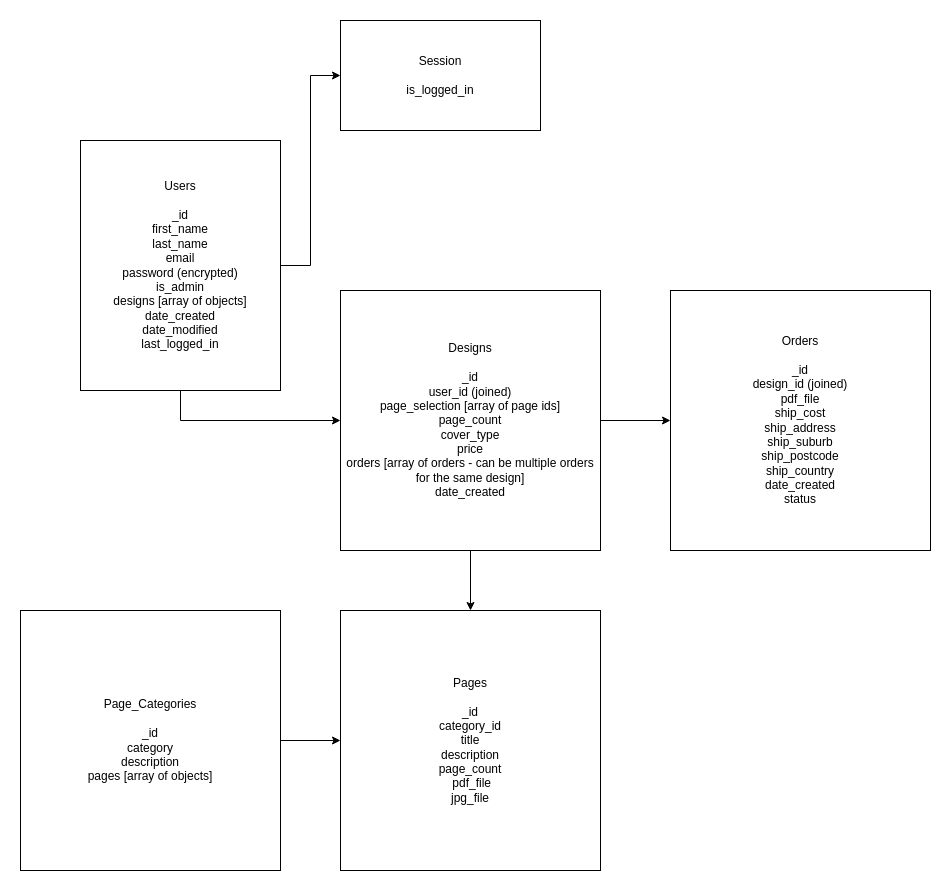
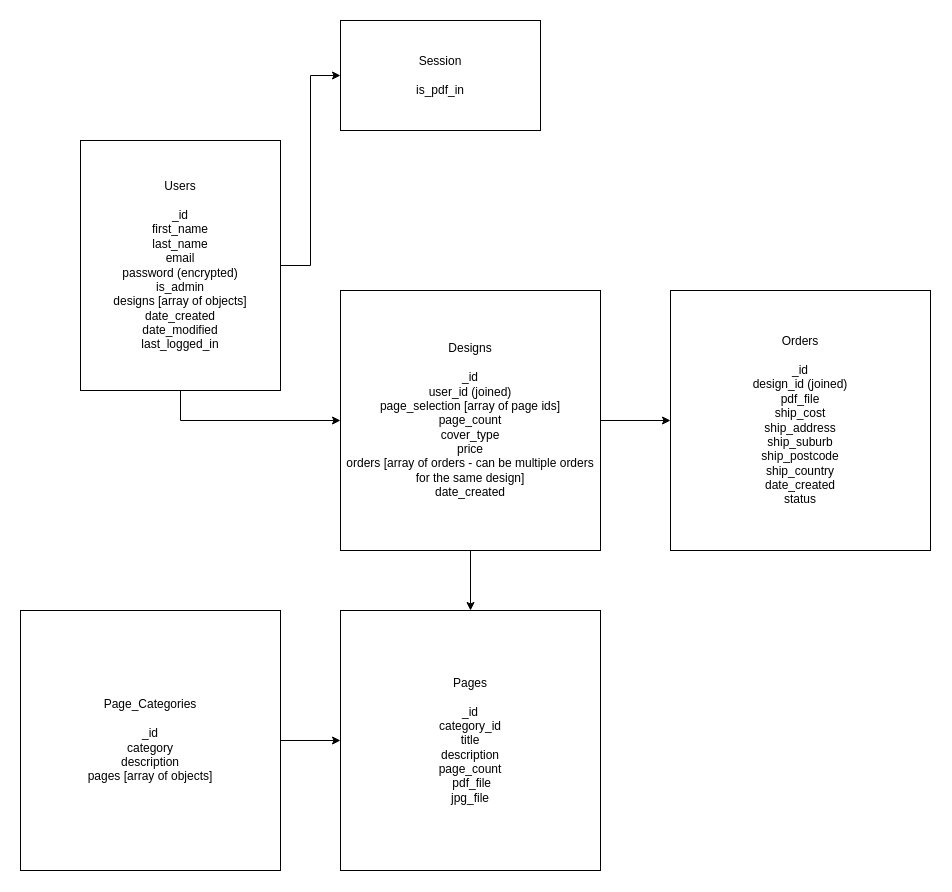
  <mxCell id="0" />
  <mxCell id="1" parent="0" />
  <mxCell id="2" style="edgeStyle=orthogonalEdgeStyle;rounded=0;orthogonalLoop=1;jettySize=auto;html=1;entryX=0;entryY=0.5;entryDx=0;entryDy=0;" edge="1" parent="1" source="4" target="9"><mxGeometry relative="1" as="geometry" /></mxCell>
  <mxCell id="3" style="edgeStyle=orthogonalEdgeStyle;rounded=0;orthogonalLoop=1;jettySize=auto;html=1;exitX=0.5;exitY=1;exitDx=0;exitDy=0;entryX=0;entryY=0.5;entryDx=0;entryDy=0;" edge="1" parent="1" source="4" target="7"><mxGeometry relative="1" as="geometry" /></mxCell>
  <mxCell id="4" value="Users&lt;br&gt;&lt;br&gt;_id&lt;br&gt;first_name&lt;br&gt;last_name&lt;br&gt;email&lt;br&gt;password (encrypted)&lt;br&gt;is_admin&lt;br&gt;designs [array of objects]&lt;br&gt;date_created&lt;br&gt;date_modified&lt;br&gt;last_logged_in" style="rounded=0;whiteSpace=wrap;html=1;" vertex="1" parent="1"><mxGeometry x="80" y="140" width="200" height="250" as="geometry" /></mxCell>
  <mxCell id="5" style="edgeStyle=orthogonalEdgeStyle;rounded=0;orthogonalLoop=1;jettySize=auto;html=1;entryX=0;entryY=0.5;entryDx=0;entryDy=0;" edge="1" parent="1" source="7" target="8"><mxGeometry relative="1" as="geometry" /></mxCell>
  <mxCell id="6" style="edgeStyle=orthogonalEdgeStyle;rounded=0;orthogonalLoop=1;jettySize=auto;html=1;exitX=0.5;exitY=1;exitDx=0;exitDy=0;entryX=0.5;entryY=0;entryDx=0;entryDy=0;" edge="1" parent="1" source="7" target="10"><mxGeometry relative="1" as="geometry" /></mxCell>
  <mxCell id="7" value="Designs&lt;br&gt;&lt;br&gt;_id&lt;br&gt;user_id (joined)&lt;br&gt;page_selection [array of page ids]&lt;br&gt;page_count&lt;br&gt;cover_type&lt;br&gt;price&lt;br&gt;orders [array of orders - can be multiple orders for the same design]&lt;br&gt;date_created" style="whiteSpace=wrap;html=1;aspect=fixed;" vertex="1" parent="1"><mxGeometry x="340" y="290" width="260" height="260" as="geometry" /></mxCell>
  <mxCell id="8" value="Orders&lt;br&gt;&lt;br&gt;_id&lt;br&gt;design_id (joined)&lt;br&gt;pdf_file&lt;br&gt;ship_cost&lt;br&gt;ship_address&lt;br&gt;ship_suburb&lt;br&gt;ship_postcode&lt;br&gt;ship_country&lt;br&gt;date_created&lt;br&gt;status" style="whiteSpace=wrap;html=1;aspect=fixed;" vertex="1" parent="1"><mxGeometry x="670" y="290" width="260" height="260" as="geometry" /></mxCell>
- <mxCell id="9" value="Session&lt;br&gt;&lt;br&gt;is_logged_in" style="rounded=0;whiteSpace=wrap;html=1;" vertex="1" parent="1"><mxGeometry x="340" y="20" width="200" height="110" as="geometry" /></mxCell>
+ <mxCell id="9" value="Session&lt;br&gt;&lt;br&gt;is_pdf_in" style="rounded=0;whiteSpace=wrap;html=1;" vertex="1" parent="1"><mxGeometry x="340" y="20" width="200" height="110" as="geometry" /></mxCell>
  <mxCell id="10" value="Pages&lt;br&gt;&lt;br&gt;_id&lt;br&gt;category_id&lt;br&gt;title&lt;br&gt;description&lt;br&gt;page_count&lt;br&gt;&amp;nbsp;pdf_file&lt;br&gt;jpg_file&lt;br&gt;" style="whiteSpace=wrap;html=1;aspect=fixed;" vertex="1" parent="1"><mxGeometry x="340" y="610" width="260" height="260" as="geometry" /></mxCell>
  <mxCell id="11" style="edgeStyle=orthogonalEdgeStyle;rounded=0;orthogonalLoop=1;jettySize=auto;html=1;entryX=0;entryY=0.5;entryDx=0;entryDy=0;" edge="1" parent="1" source="12" target="10"><mxGeometry relative="1" as="geometry" /></mxCell>
  <mxCell id="12" value="Page_Categories&lt;br&gt;&lt;br&gt;_id&lt;br&gt;category&lt;br&gt;description&lt;br&gt;pages [array of objects]&lt;br&gt;" style="whiteSpace=wrap;html=1;aspect=fixed;" vertex="1" parent="1"><mxGeometry x="20" y="610" width="260" height="260" as="geometry" /></mxCell>
